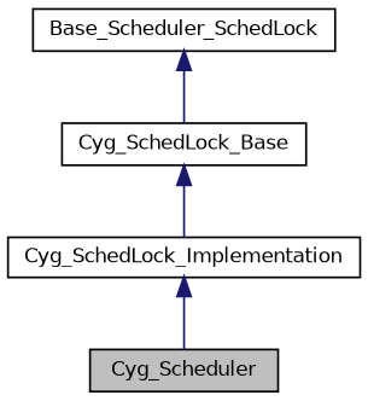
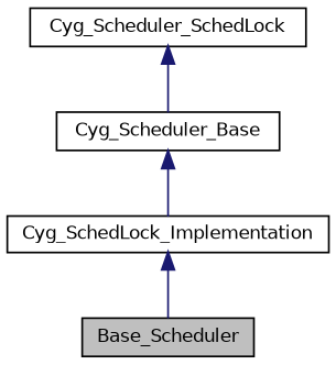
  digraph {
    node [color=black fillcolor=white fontname=Helvetica fontsize=10 shape=record style=filled]
    edge [color=midnightblue dir=back fontname=Helvetica fontsize=10 labelfontname=Helvetica labelfontsize=10 style=solid]
-   n1 [fillcolor=grey75 fontcolor=black height=0.2 label=Cyg_Scheduler width=0.4]
+   n1 [fillcolor=grey75 fontcolor=black height=0.2 label=Base_Scheduler width=0.4]
    n2 [height=0.2 label=Cyg_SchedLock_Implementation width=0.4]
-   n3 [height=0.2 label=Cyg_SchedLock_Base width=0.4]
-   n4 [height=0.2 label=Base_Scheduler_SchedLock width=0.4]
+   n3 [height=0.2 label=Cyg_Scheduler_Base width=0.4]
+   n4 [height=0.2 label=Cyg_Scheduler_SchedLock width=0.4]
    n2 -> n1
    n3 -> n2
    n4 -> n3
  }
